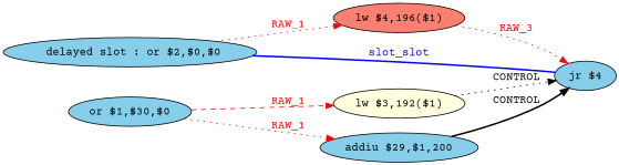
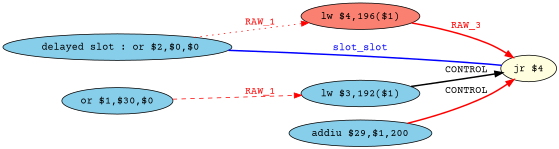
  digraph {
    fontname="Courier Prime"
    rankdir=LR
    node [fillcolor=skyblue fontname="Courier Prime" shape=ellipse style=filled]
    edge [color=red fontcolor=red fontname="Courier Prime" style=dotted]
    n1 [label=" delayed slot : or $2,$0,$0"]
    n2 [fillcolor=salmon label="lw $4,196($1)"]
-   n3 [label="jr $4"]
+   n3 [fillcolor=lightyellow label="jr $4"]
    n4 [label="or $1,$30,$0"]
-   n5 [fillcolor=lightyellow label="lw $3,192($1)"]
+   n5 [label="lw $3,192($1)"]
    n6 [label="addiu $29,$1,200"]
    n1 -> n2 [label=RAW_1]
-   n2 -> n3 [label=RAW_3]
+   n2 -> n3 [label=RAW_3 style=bold]
    n3 -> n1 [color=blue dir=none fontcolor=blue label=slot_slot style=bold]
    n4 -> n5 [label=RAW_1 style=dashed]
-   n4 -> n6 [label=RAW_1]
-   n5 -> n3 [label=CONTROL color="" fontcolor=""]
-   n6 -> n3 [label=CONTROL style=bold color="" fontcolor=""]
+   n5 -> n3 [label=CONTROL style=bold color="" fontcolor=""]
+   n6 -> n3 [label=CONTROL style=bold fontcolor=""]
  }
